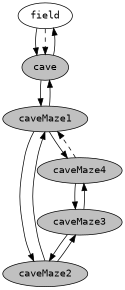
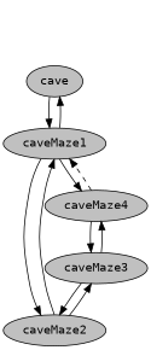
  digraph {
    fontname="DejaVu Sans Mono"
    node [fillcolor=grey fontname="DejaVu Sans Mono" style=filled]
    edge [fontname="DejaVu Sans Mono"]
-   field [fillcolor=white]
    cave
    caveMaze1
    caveMaze2
    caveMaze4
    caveMaze3
-   field -> cave
-   field -> cave [style=dashed]
-   cave -> field
    cave -> caveMaze1
    caveMaze1 -> cave
    caveMaze1 -> caveMaze2
    caveMaze1 -> caveMaze4
    caveMaze2 -> caveMaze1
    caveMaze2 -> caveMaze3
    caveMaze4 -> caveMaze1 [style=dashed]
    caveMaze4 -> caveMaze3
    caveMaze3 -> caveMaze2
    caveMaze3 -> caveMaze4
  }
